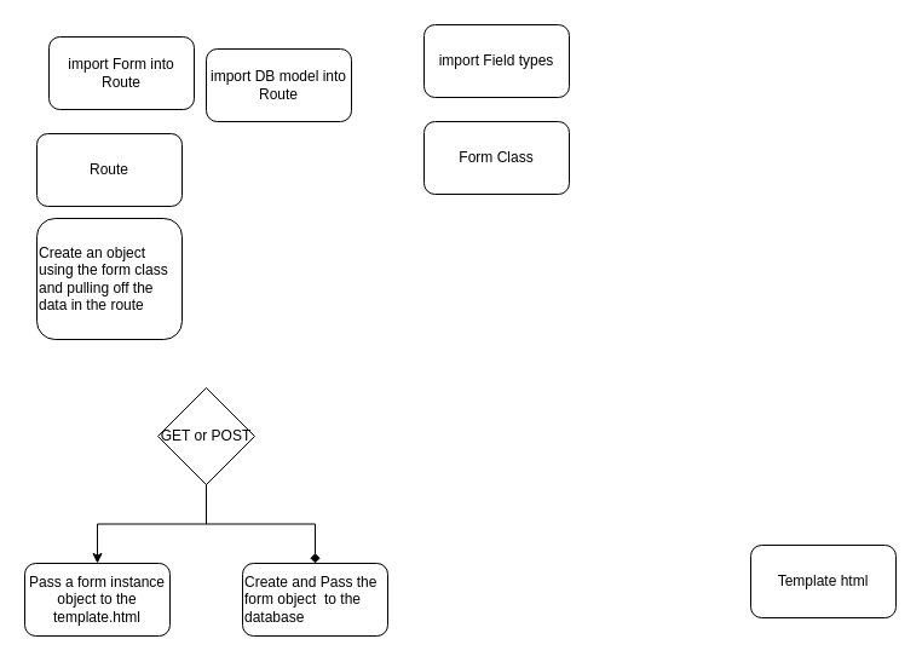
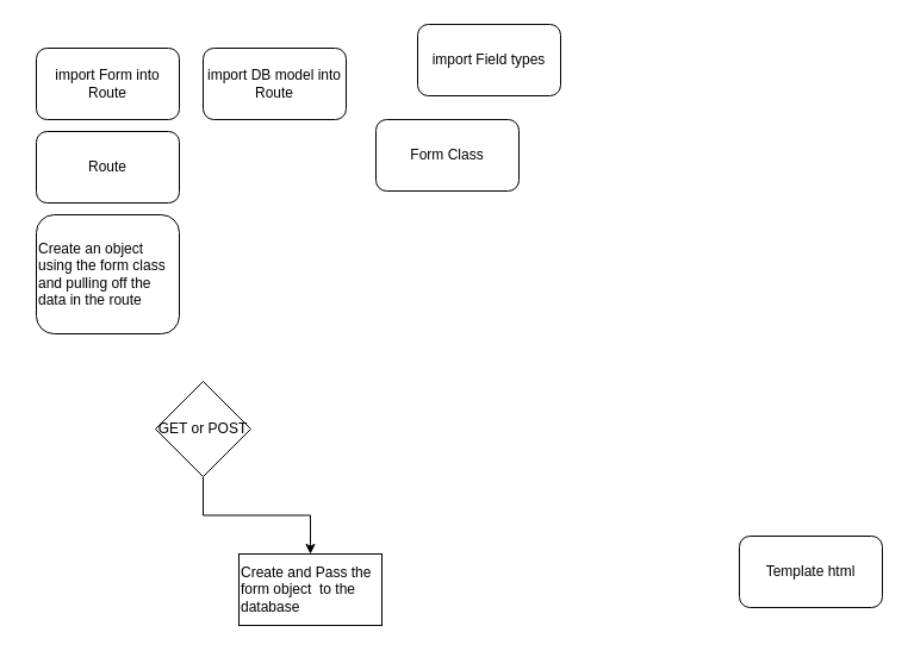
  <mxCell id="0" />
  <mxCell id="1" parent="0" />
- <mxCell id="2" value="Form Class" style="rounded=1;whiteSpace=wrap;html=1;" vertex="1" parent="1"><mxGeometry x="350" y="100" width="120" height="60" as="geometry" /></mxCell>
+ <mxCell id="2" value="Form Class" style="rounded=1;whiteSpace=wrap;html=1;" vertex="1" parent="1"><mxGeometry x="315" y="100" width="120" height="60" as="geometry" /></mxCell>
  <mxCell id="3" value="Route" style="rounded=1;whiteSpace=wrap;html=1;" vertex="1" parent="1"><mxGeometry x="30" y="110" width="120" height="60" as="geometry" /></mxCell>
  <mxCell id="4" value="Template html" style="rounded=1;whiteSpace=wrap;html=1;" vertex="1" parent="1"><mxGeometry x="620" y="450" width="120" height="60" as="geometry" /></mxCell>
- <mxCell id="5" value="import Form into Route" style="rounded=1;whiteSpace=wrap;html=1;" vertex="1" parent="1"><mxGeometry x="40" y="30" width="120" height="60" as="geometry" /></mxCell>
+ <mxCell id="5" value="import Form into Route" style="rounded=1;whiteSpace=wrap;html=1;" vertex="1" parent="1"><mxGeometry x="30" y="40" width="120" height="60" as="geometry" /></mxCell>
  <mxCell id="6" value="Create an object using the form class and pulling off the data in the route" style="rounded=1;whiteSpace=wrap;html=1;align=left;" vertex="1" parent="1"><mxGeometry x="30" y="180" width="120" height="100" as="geometry" /></mxCell>
- <mxCell id="7" value="Create and Pass the form object&amp;nbsp; to the database&amp;nbsp;" style="rounded=1;whiteSpace=wrap;html=1;align=left;" vertex="1" parent="1"><mxGeometry x="200" y="465" width="120" height="60" as="geometry" /></mxCell>
- <mxCell id="8" value="&lt;span style=&quot;text-align: left&quot;&gt;Pass a form instance object to the template.html&lt;/span&gt;" style="rounded=1;whiteSpace=wrap;html=1;" vertex="1" parent="1"><mxGeometry x="20" y="465" width="120" height="60" as="geometry" /></mxCell>
- <mxCell id="9" style="edgeStyle=orthogonalEdgeStyle;rounded=0;orthogonalLoop=1;jettySize=auto;html=1;endArrow=diamond;" edge="1" parent="1" source="11" target="7"><mxGeometry relative="1" as="geometry" /></mxCell>
- <mxCell id="10" style="edgeStyle=orthogonalEdgeStyle;rounded=0;orthogonalLoop=1;jettySize=auto;html=1;exitX=0.5;exitY=1;exitDx=0;exitDy=0;entryX=0.5;entryY=0;entryDx=0;entryDy=0;" edge="1" parent="1" source="11" target="8"><mxGeometry relative="1" as="geometry" /></mxCell>
+ <mxCell id="7" value="Create and Pass the form object&amp;nbsp; to the database&amp;nbsp;" style="whiteSpace=wrap;html=1;align=left;rounded=0;" vertex="1" parent="1"><mxGeometry x="200" y="465" width="120" height="60" as="geometry" /></mxCell>
+ <mxCell id="9" style="edgeStyle=orthogonalEdgeStyle;rounded=0;orthogonalLoop=1;jettySize=auto;html=1;" edge="1" parent="1" source="11" target="7"><mxGeometry relative="1" as="geometry" /></mxCell>
  <mxCell id="11" value="GET or POST" style="rhombus;whiteSpace=wrap;html=1;" vertex="1" parent="1"><mxGeometry x="130" y="320" width="80" height="80" as="geometry" /></mxCell>
  <mxCell id="12" value="import DB model into Route" style="rounded=1;whiteSpace=wrap;html=1;" vertex="1" parent="1"><mxGeometry x="170" y="40" width="120" height="60" as="geometry" /></mxCell>
  <mxCell id="13" value="import Field types" style="rounded=1;whiteSpace=wrap;html=1;" vertex="1" parent="1"><mxGeometry x="350" y="20" width="120" height="60" as="geometry" /></mxCell>
